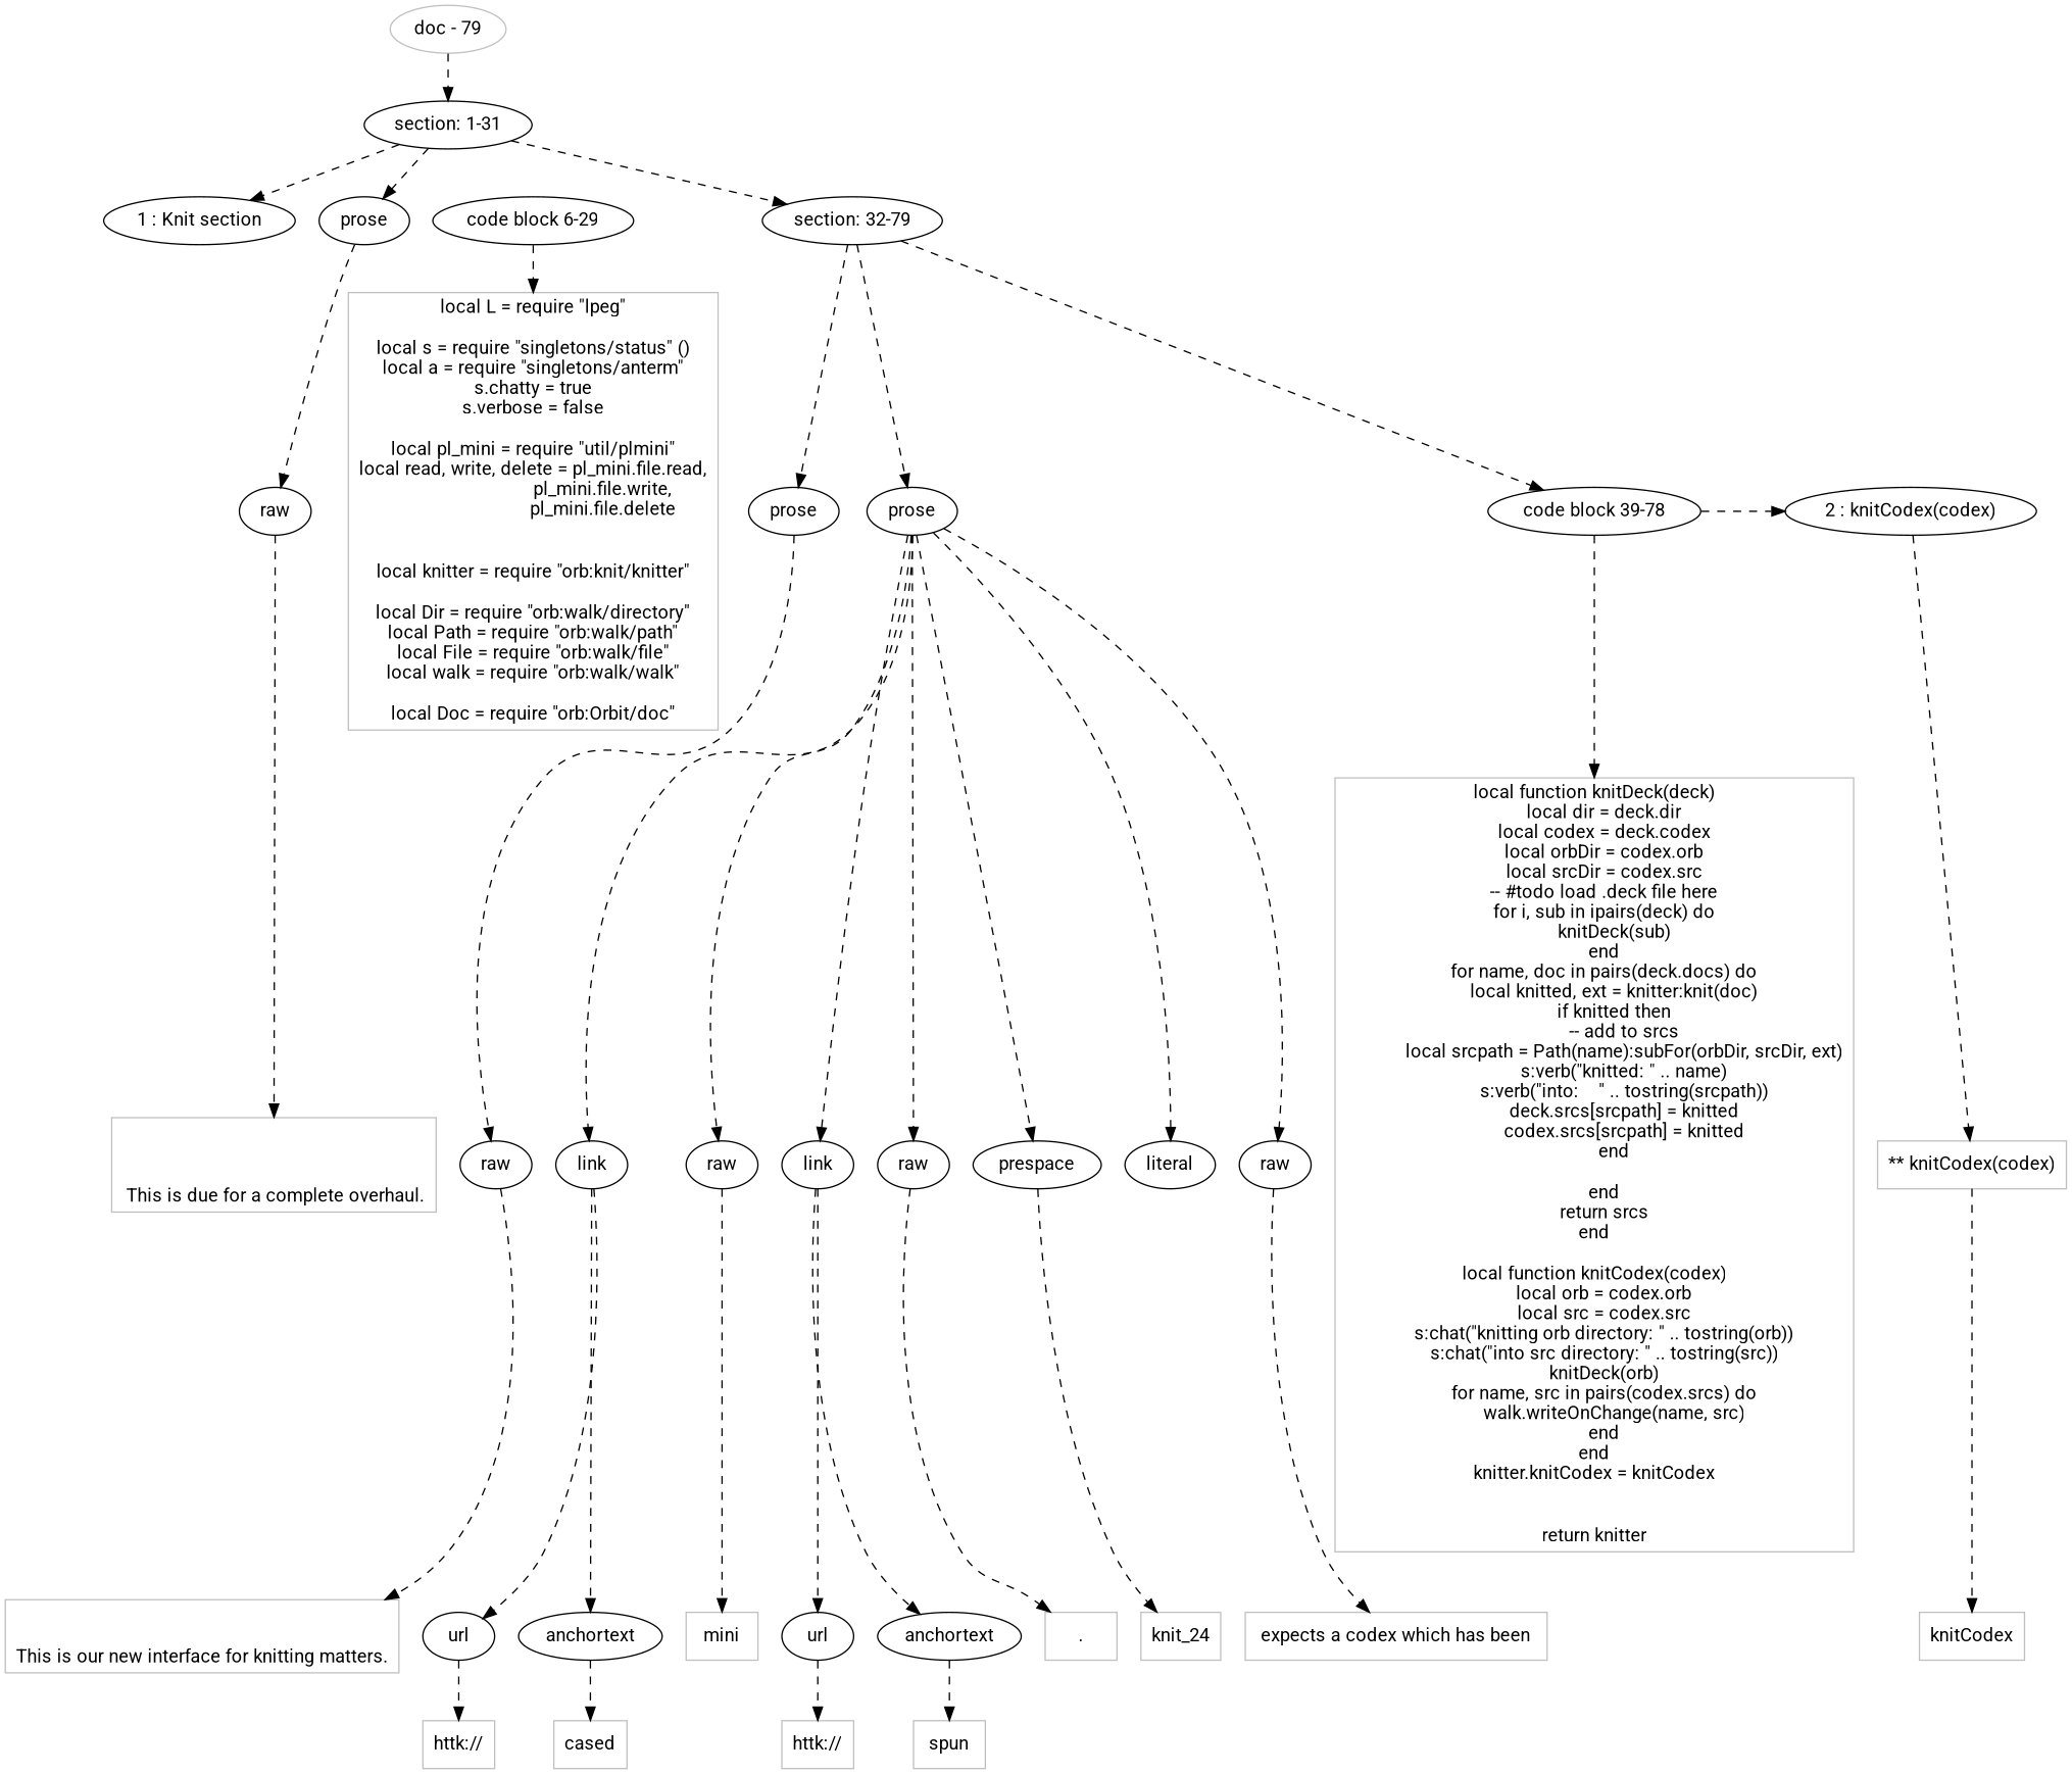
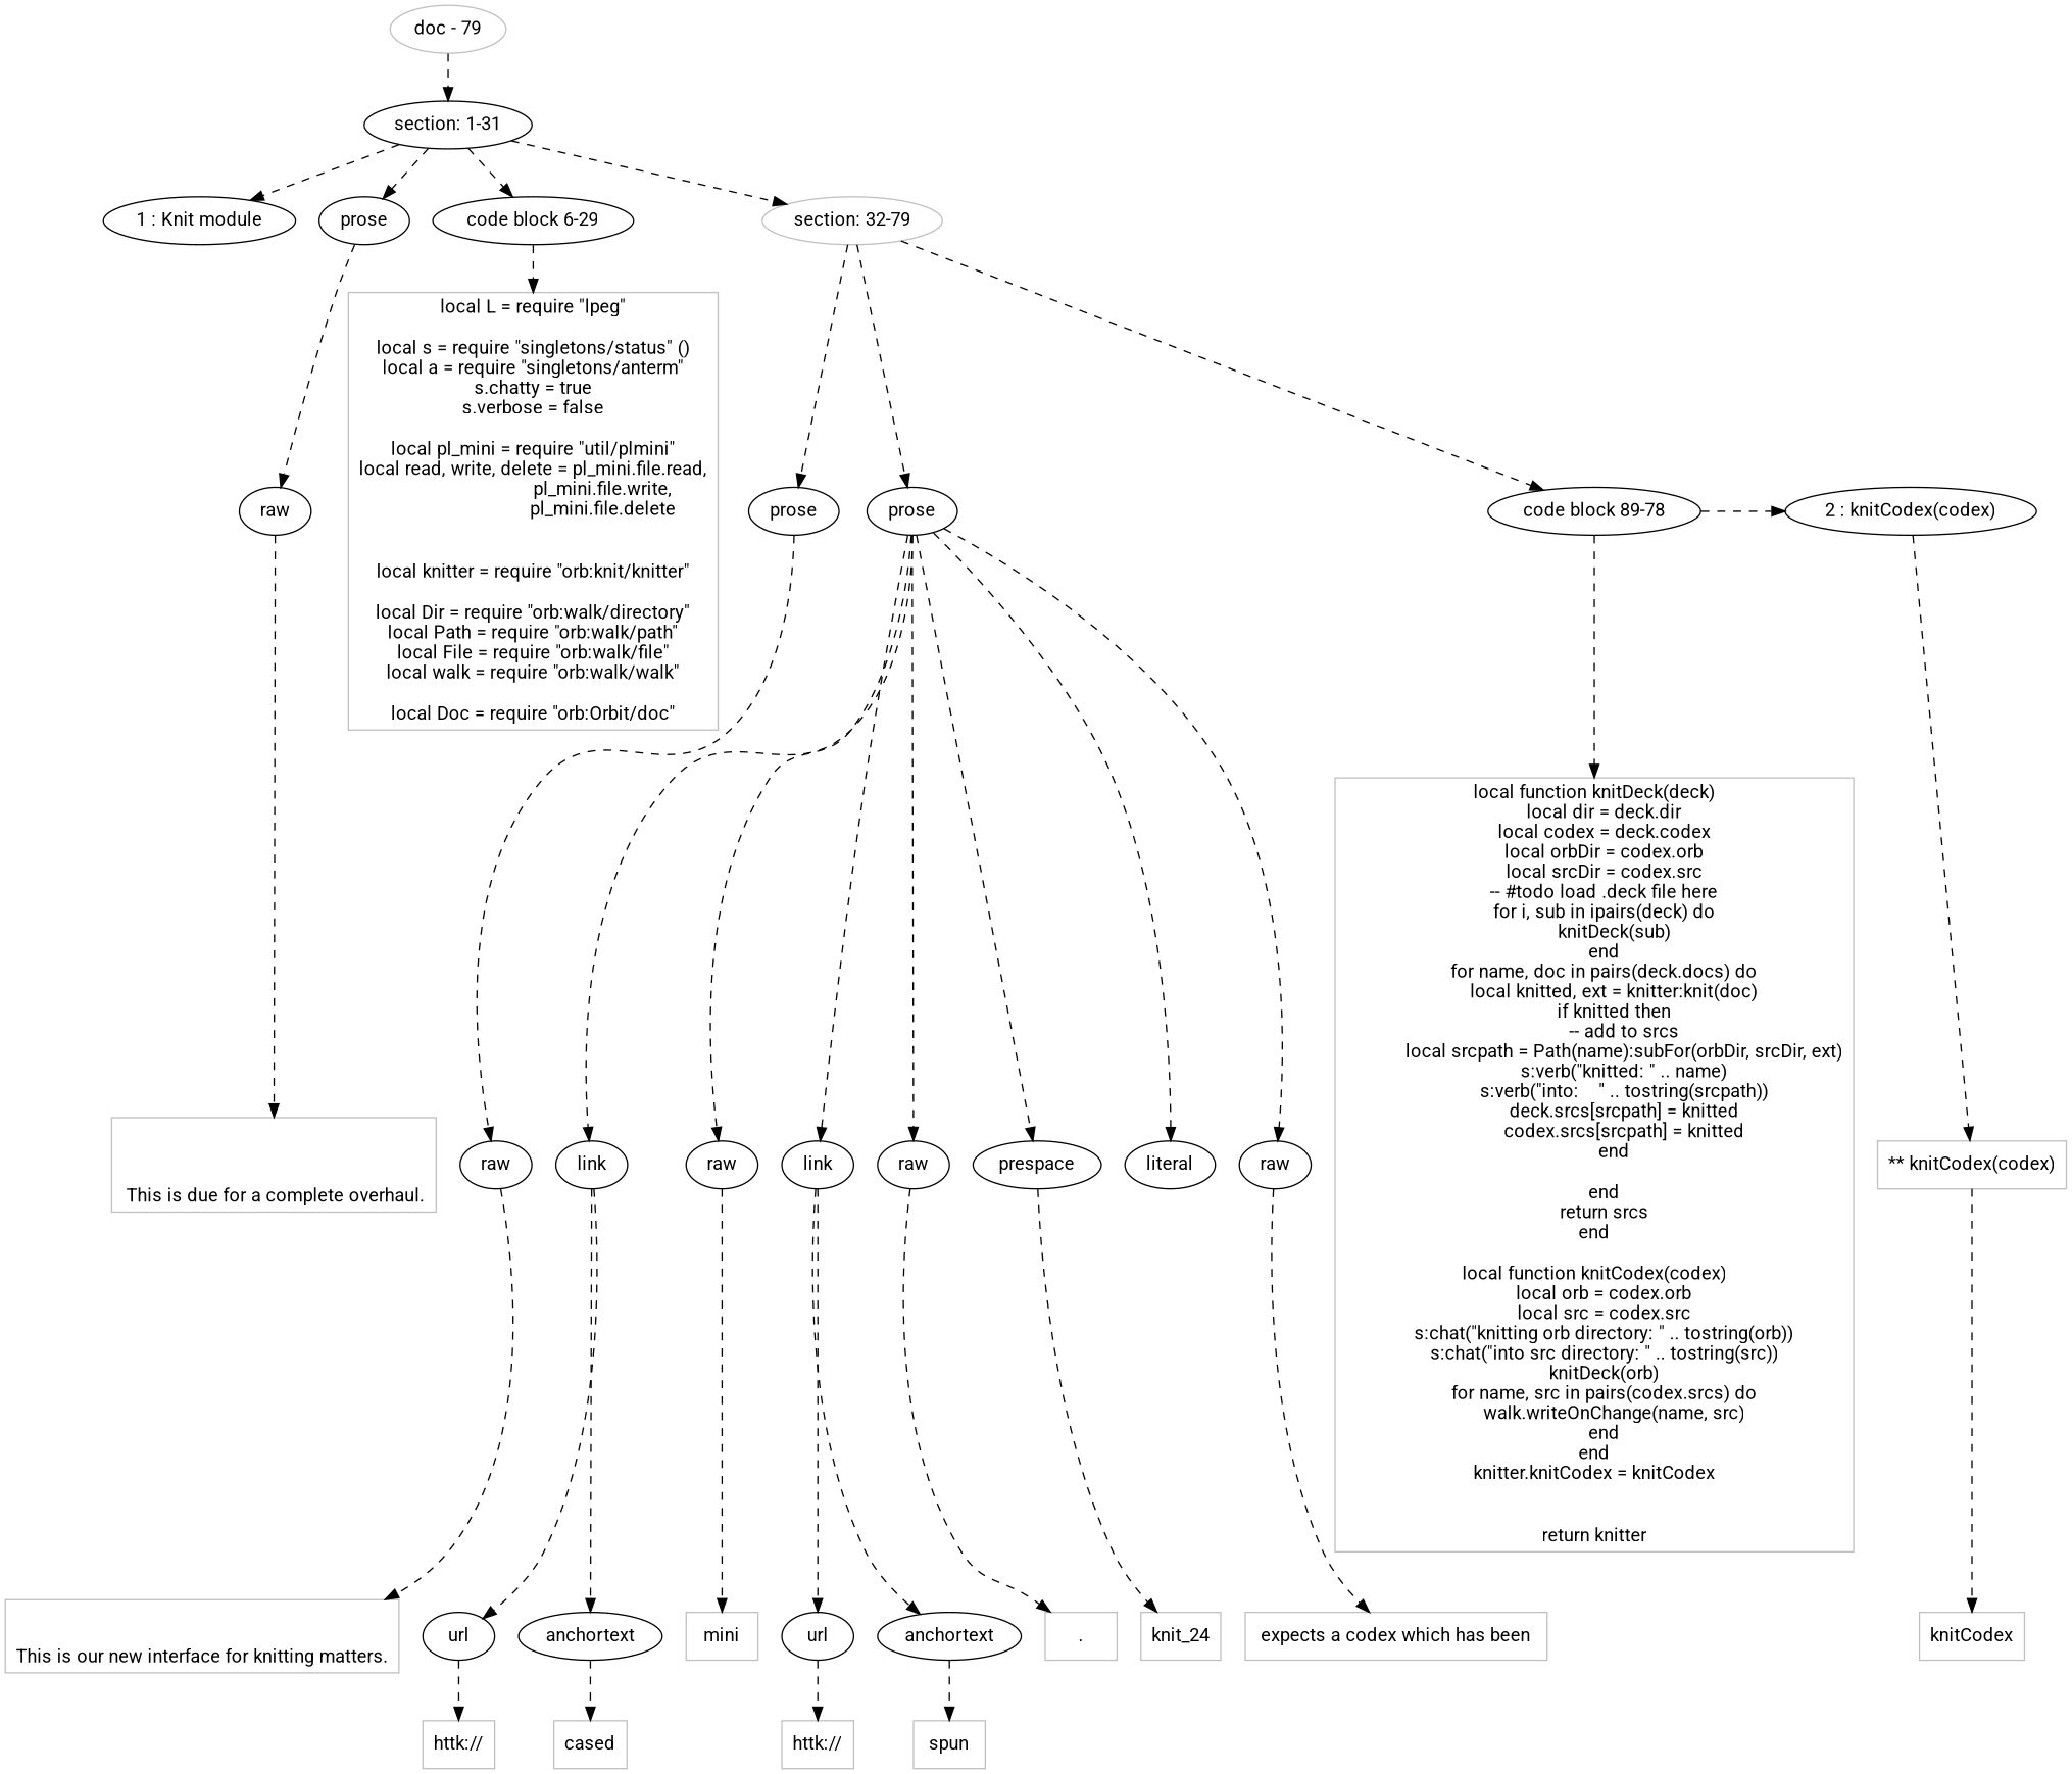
  digraph {
    fontname=Roboto
    node [fontname=Roboto]
    edge [fontname=Roboto style=dashed]
    n1 [label="section: 1-31"]
-   n2 [label="1 : Knit section"]
+   n2 [label="1 : Knit module"]
    n3 [label=prose]
    n4 [label="code block 6-29"]
-   n5 [label="section: 32-79"]
+   n5 [label="section: 32-79" color=Gray]
    n6 [label=raw]
    n7 [label="2 : knitCodex(codex)"]
    n8 [label=prose]
    n9 [label=prose]
-   n10 [label="code block 39-78"]
+   n10 [label="code block 89-78"]
    n11 [label=raw]
    n12 [label=prespace]
    n13 [label=literal]
    n14 [label=raw]
    n15 [label=link]
    n16 [label=raw]
    n17 [label=link]
    n18 [label=raw]
    n19 [label=anchortext]
    n20 [label=url]
    n21 [label=anchortext]
    n22 [label=url]
    n23 [color=Gray label="local L = require \"lpeg\"\n\nlocal s = require \"singletons/status\" ()\nlocal a = require \"singletons/anterm\"\ns.chatty = true\ns.verbose = false\n\nlocal pl_mini = require \"util/plmini\"\nlocal read, write, delete = pl_mini.file.read,\n                            pl_mini.file.write,\n                            pl_mini.file.delete\n\n\nlocal knitter = require \"orb:knit/knitter\"\n\nlocal Dir = require \"orb:walk/directory\"\nlocal Path = require \"orb:walk/path\"\nlocal File = require \"orb:walk/file\"\nlocal walk = require \"orb:walk/walk\"\n\nlocal Doc = require \"orb:Orbit/doc\"" shape=rectangle]
    n24 [color=Gray label="\n\n\n This is due for a complete overhaul.\n" shape=rectangle]
    n25 [color=Gray label="** knitCodex(codex)" shape=rectangle]
    n26 [color=Gray label="local function knitDeck(deck)\n    local dir = deck.dir\n    local codex = deck.codex\n    local orbDir = codex.orb\n    local srcDir = codex.src\n    -- #todo load .deck file here\n    for i, sub in ipairs(deck) do\n        knitDeck(sub)\n    end\n    for name, doc in pairs(deck.docs) do\n        local knitted, ext = knitter:knit(doc)\n        if knitted then\n            -- add to srcs\n            local srcpath = Path(name):subFor(orbDir, srcDir, ext)\n            s:verb(\"knitted: \" .. name)\n            s:verb(\"into:    \" .. tostring(srcpath))\n            deck.srcs[srcpath] = knitted\n            codex.srcs[srcpath] = knitted\n        end\n\n    end\n    return srcs\nend\n\nlocal function knitCodex(codex)\n    local orb = codex.orb\n    local src = codex.src\n    s:chat(\"knitting orb directory: \" .. tostring(orb))\n    s:chat(\"into src directory: \" .. tostring(src))\n    knitDeck(orb)\n    for name, src in pairs(codex.srcs) do\n        walk.writeOnChange(name, src)\n    end\nend\nknitter.knitCodex = knitCodex\n\n\nreturn knitter" shape=rectangle]
    n27 [color=Gray label="\n\nThis is our new interface for knitting matters.\n" shape=rectangle]
    n28 [color=Gray label=knit_24 shape=rectangle]
    n29 [color=Gray label=" expects a codex which has been " shape=rectangle]
    n30 [color=Gray label=mini shape=rectangle]
    n31 [color=Gray label=".\n" shape=rectangle]
    n32 [color=Gray label=cased shape=rectangle]
    n33 [color=Gray label="httk://" shape=rectangle]
    n34 [color=Gray label=spun shape=rectangle]
    n35 [color=Gray label="httk://" shape=rectangle]
    n36 [color=Gray label="doc - 79"]
    n37 [color=Gray label=knitCodex shape=rectangle]
    subgraph sub_1 {
      rank=same
      n1
    }
    subgraph sub_2 {
      rank=same
      n2
      n3
      n4
      n5
    }
    subgraph sub_3 {
      rank=same
      n6
    }
    subgraph sub_4 {
      rank=same
      n7
      n8
      n9
      n10
    }
    subgraph sub_5 {
      rank=same
      n11
    }
    subgraph sub_6 {
      rank=same
      n12
      n13
      n14
      n15
      n16
      n17
      n18
    }
    subgraph sub_7 {
      rank=same
      n19
      n20
    }
    subgraph sub_8 {
      rank=same
      n21
      n22
    }
    n1 -> n2
    n1 -> n3
+   n1 -> n4
    n1 -> n5
    n3 -> n6
    n4 -> n23
    n5 -> n8
    n5 -> n9
    n5 -> n10
    n6 -> n24
    n7 -> n25
    n8 -> n11
    n9 -> n12
    n9 -> n13
    n9 -> n14
    n9 -> n15
    n9 -> n16
    n9 -> n17
    n9 -> n18
    n10 -> n7
    n10 -> n26
    n11 -> n27
    n12 -> n28
    n14 -> n29
    n15 -> n19
    n15 -> n20
    n16 -> n30
    n17 -> n21
    n17 -> n22
    n18 -> n31
    n19 -> n32
    n20 -> n33
    n21 -> n34
    n22 -> n35
    n25 -> n37
    n36 -> n1
  }
